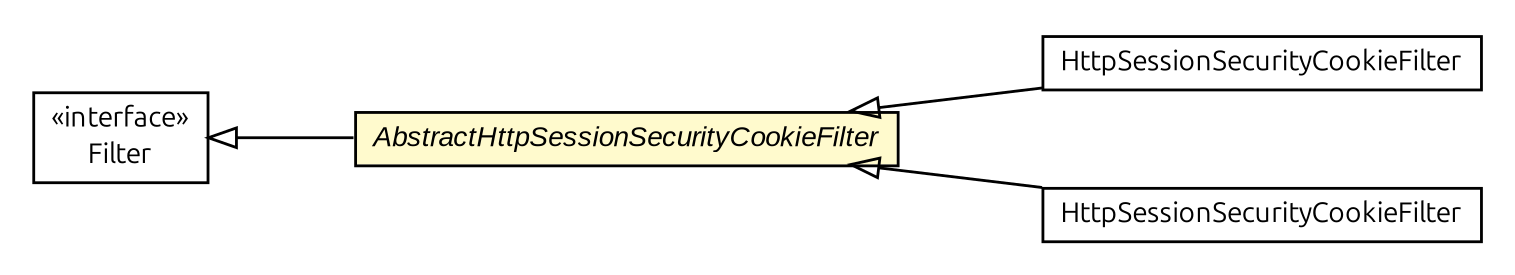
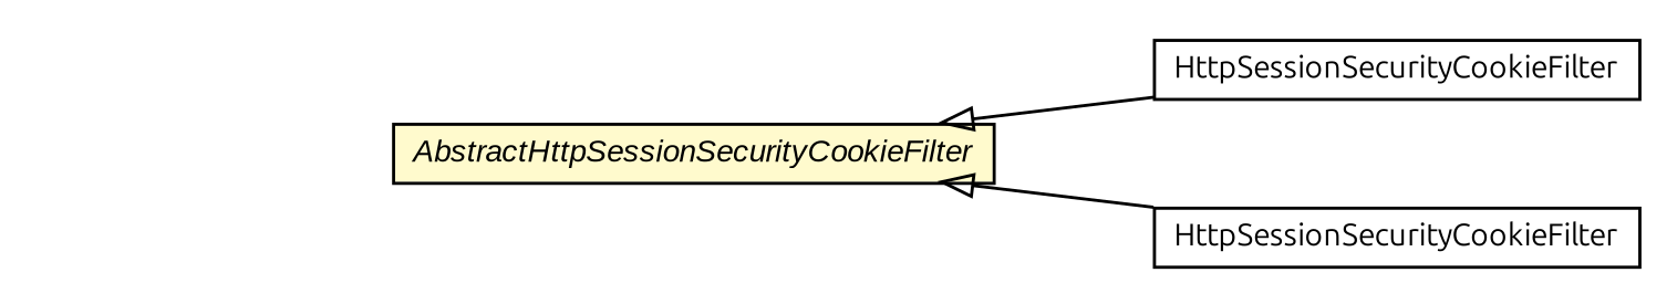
  digraph {
    nodesep=0.25
    rankdir=LR
    ranksep=0.5
    fontname=Ubuntu
    node [fontcolor=black fontname=Ubuntu fontsize=10.0 shape=plaintext]
    edge [arrowtail=empty dir=back fontname=Ubuntu fontsize=10 headport=p labelfontname=arial labelfontsize=10 tailport=p style=solid]
    n1 [label=<<table title="com.gwtplatform.dispatch.rpc.server.AbstractHttpSessionSecurityCookieFilter" border="0" cellborder="1" cellspacing="0" cellpadding="2" port="p" bgcolor="lemonChiffon" href="./AbstractHttpSessionSecurityCookieFilter.html"> 		<tr><td><table border="0" cellspacing="0" cellpadding="1"> <tr><td align="center" balign="center"><font face="arial italic"> AbstractHttpSessionSecurityCookieFilter </font></td></tr> 		</table></td></tr> 		</table>>]
    n2 [label=<<table title="com.gwtplatform.dispatch.rpc.server.guice.HttpSessionSecurityCookieFilter" border="0" cellborder="1" cellspacing="0" cellpadding="2" port="p" href="./guice/HttpSessionSecurityCookieFilter.html"> 		<tr><td><table border="0" cellspacing="0" cellpadding="1"> <tr><td align="center" balign="center"> HttpSessionSecurityCookieFilter </td></tr> 		</table></td></tr> 		</table>>]
    n3 [label=<<table title="com.gwtplatform.dispatch.rpc.server.spring.HttpSessionSecurityCookieFilter" border="0" cellborder="1" cellspacing="0" cellpadding="2" port="p" href="./spring/HttpSessionSecurityCookieFilter.html"> 		<tr><td><table border="0" cellspacing="0" cellpadding="1"> <tr><td align="center" balign="center"> HttpSessionSecurityCookieFilter </td></tr> 		</table></td></tr> 		</table>>]
-   n4 [label=<<table title="javax.servlet.Filter" border="0" cellborder="1" cellspacing="0" cellpadding="2" port="p"> 		<tr><td><table border="0" cellspacing="0" cellpadding="1"> <tr><td align="center" balign="center"> &#171;interface&#187; </td></tr> <tr><td align="center" balign="center"> Filter </td></tr> 		</table></td></tr> 		</table>>]
    n1 -> n2
    n1 -> n3
-   n4 -> n1
  }
